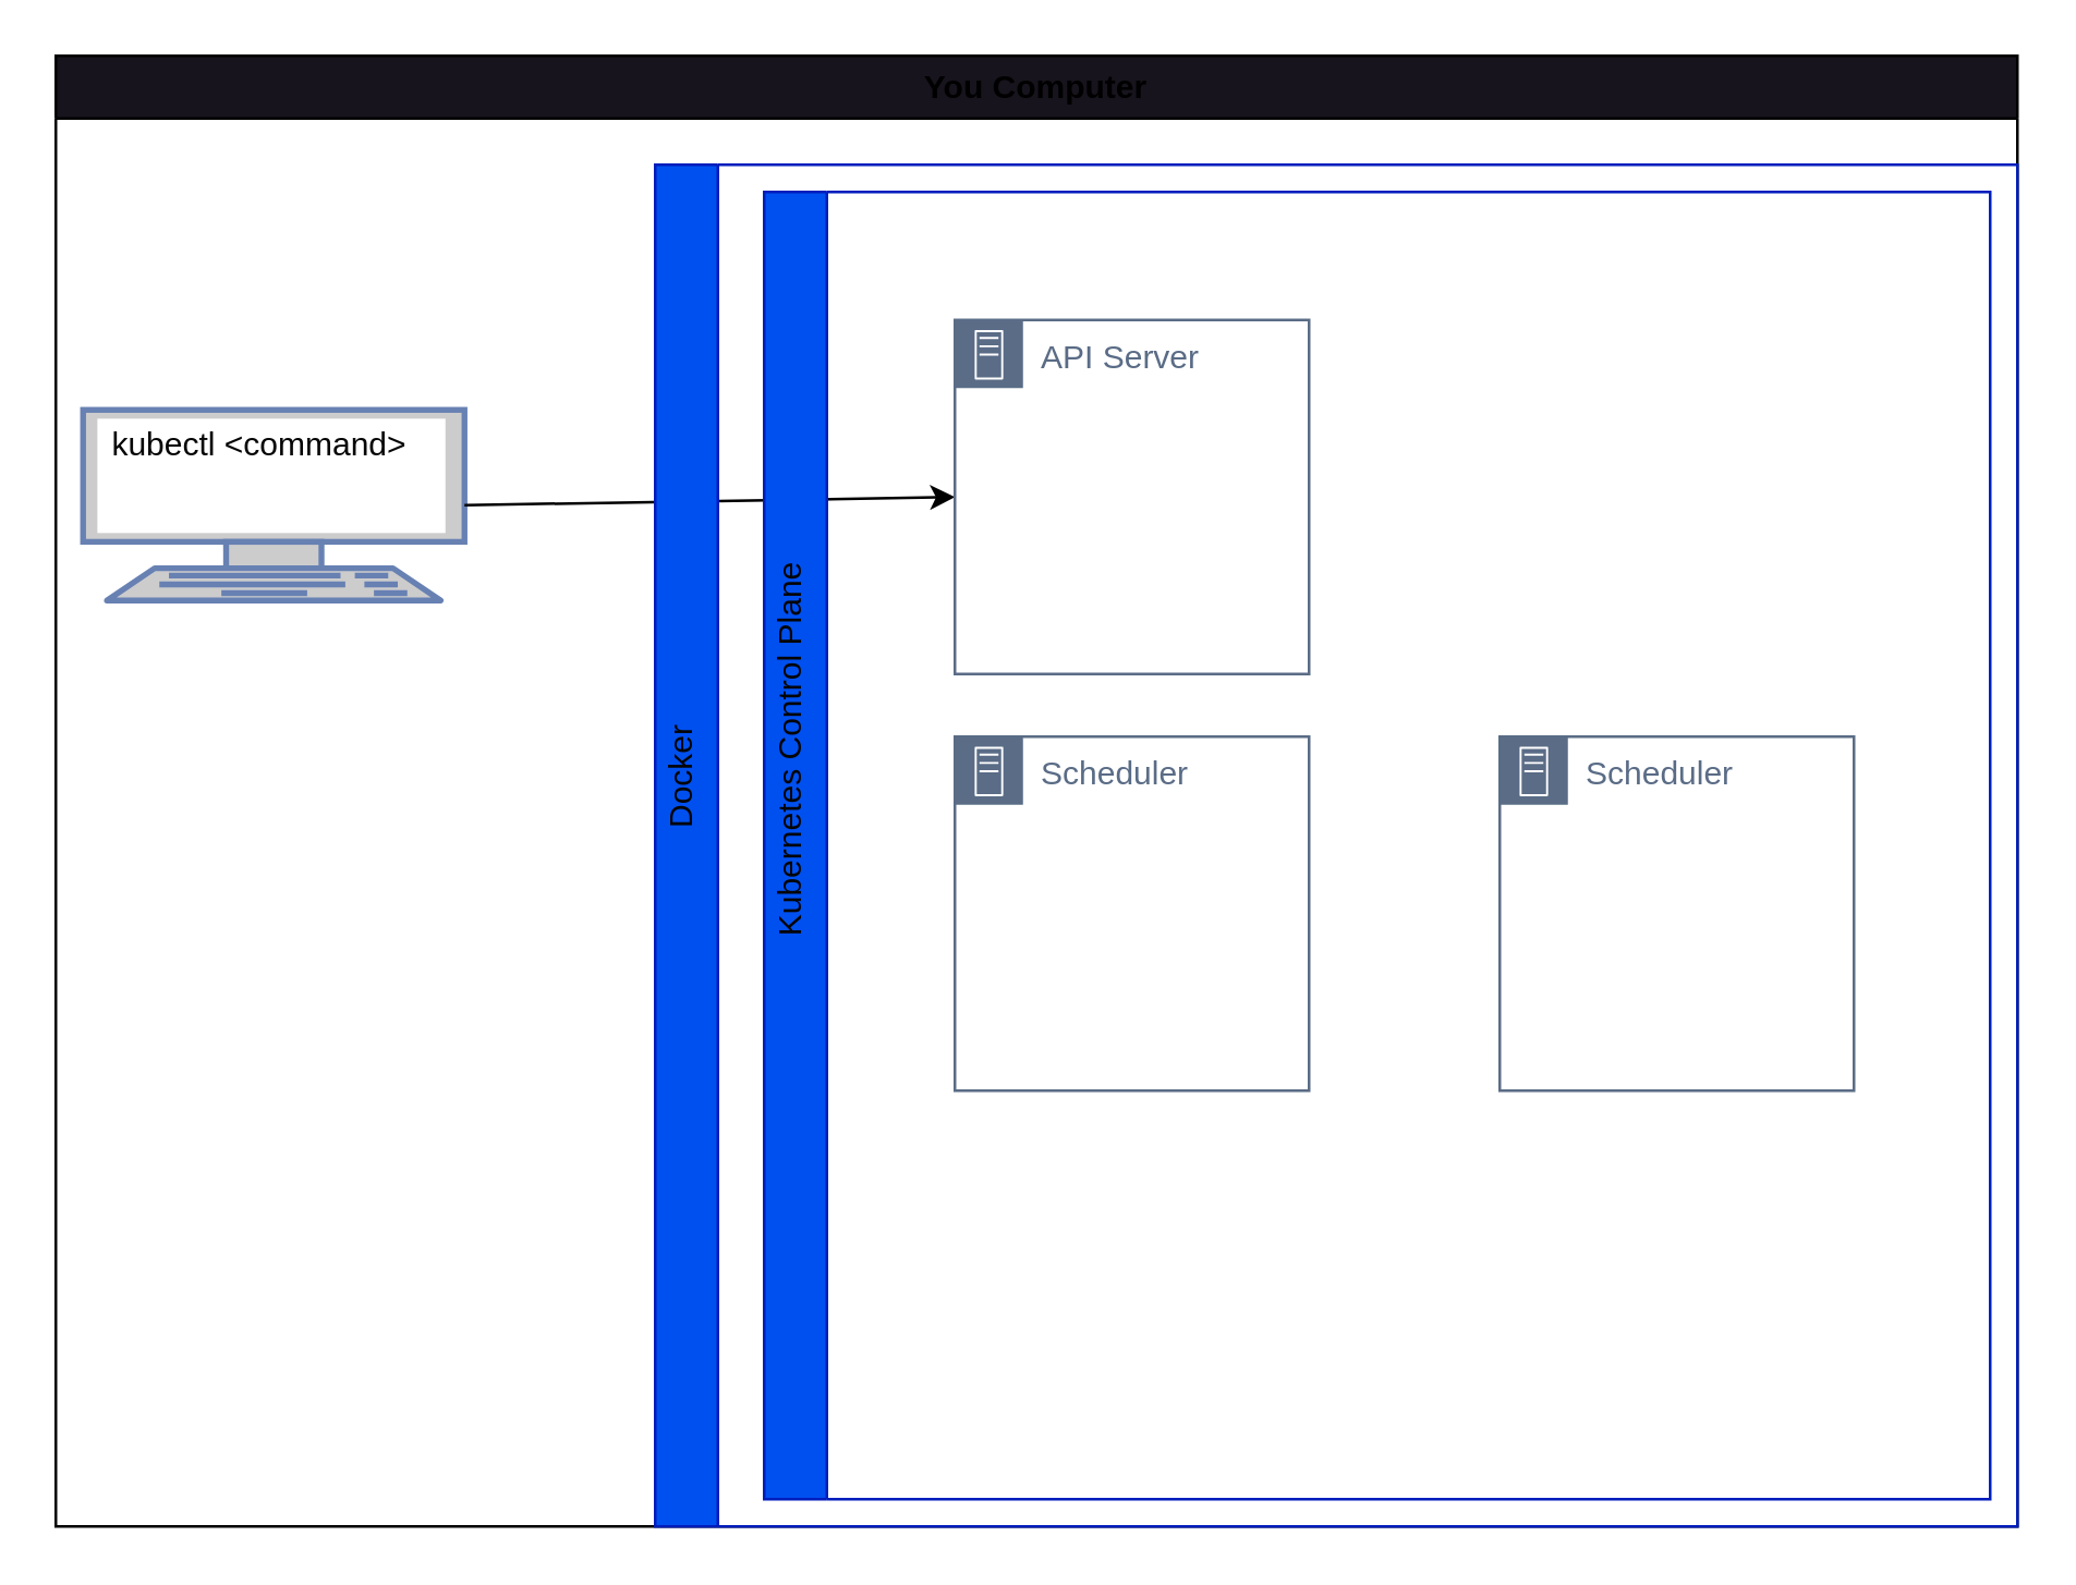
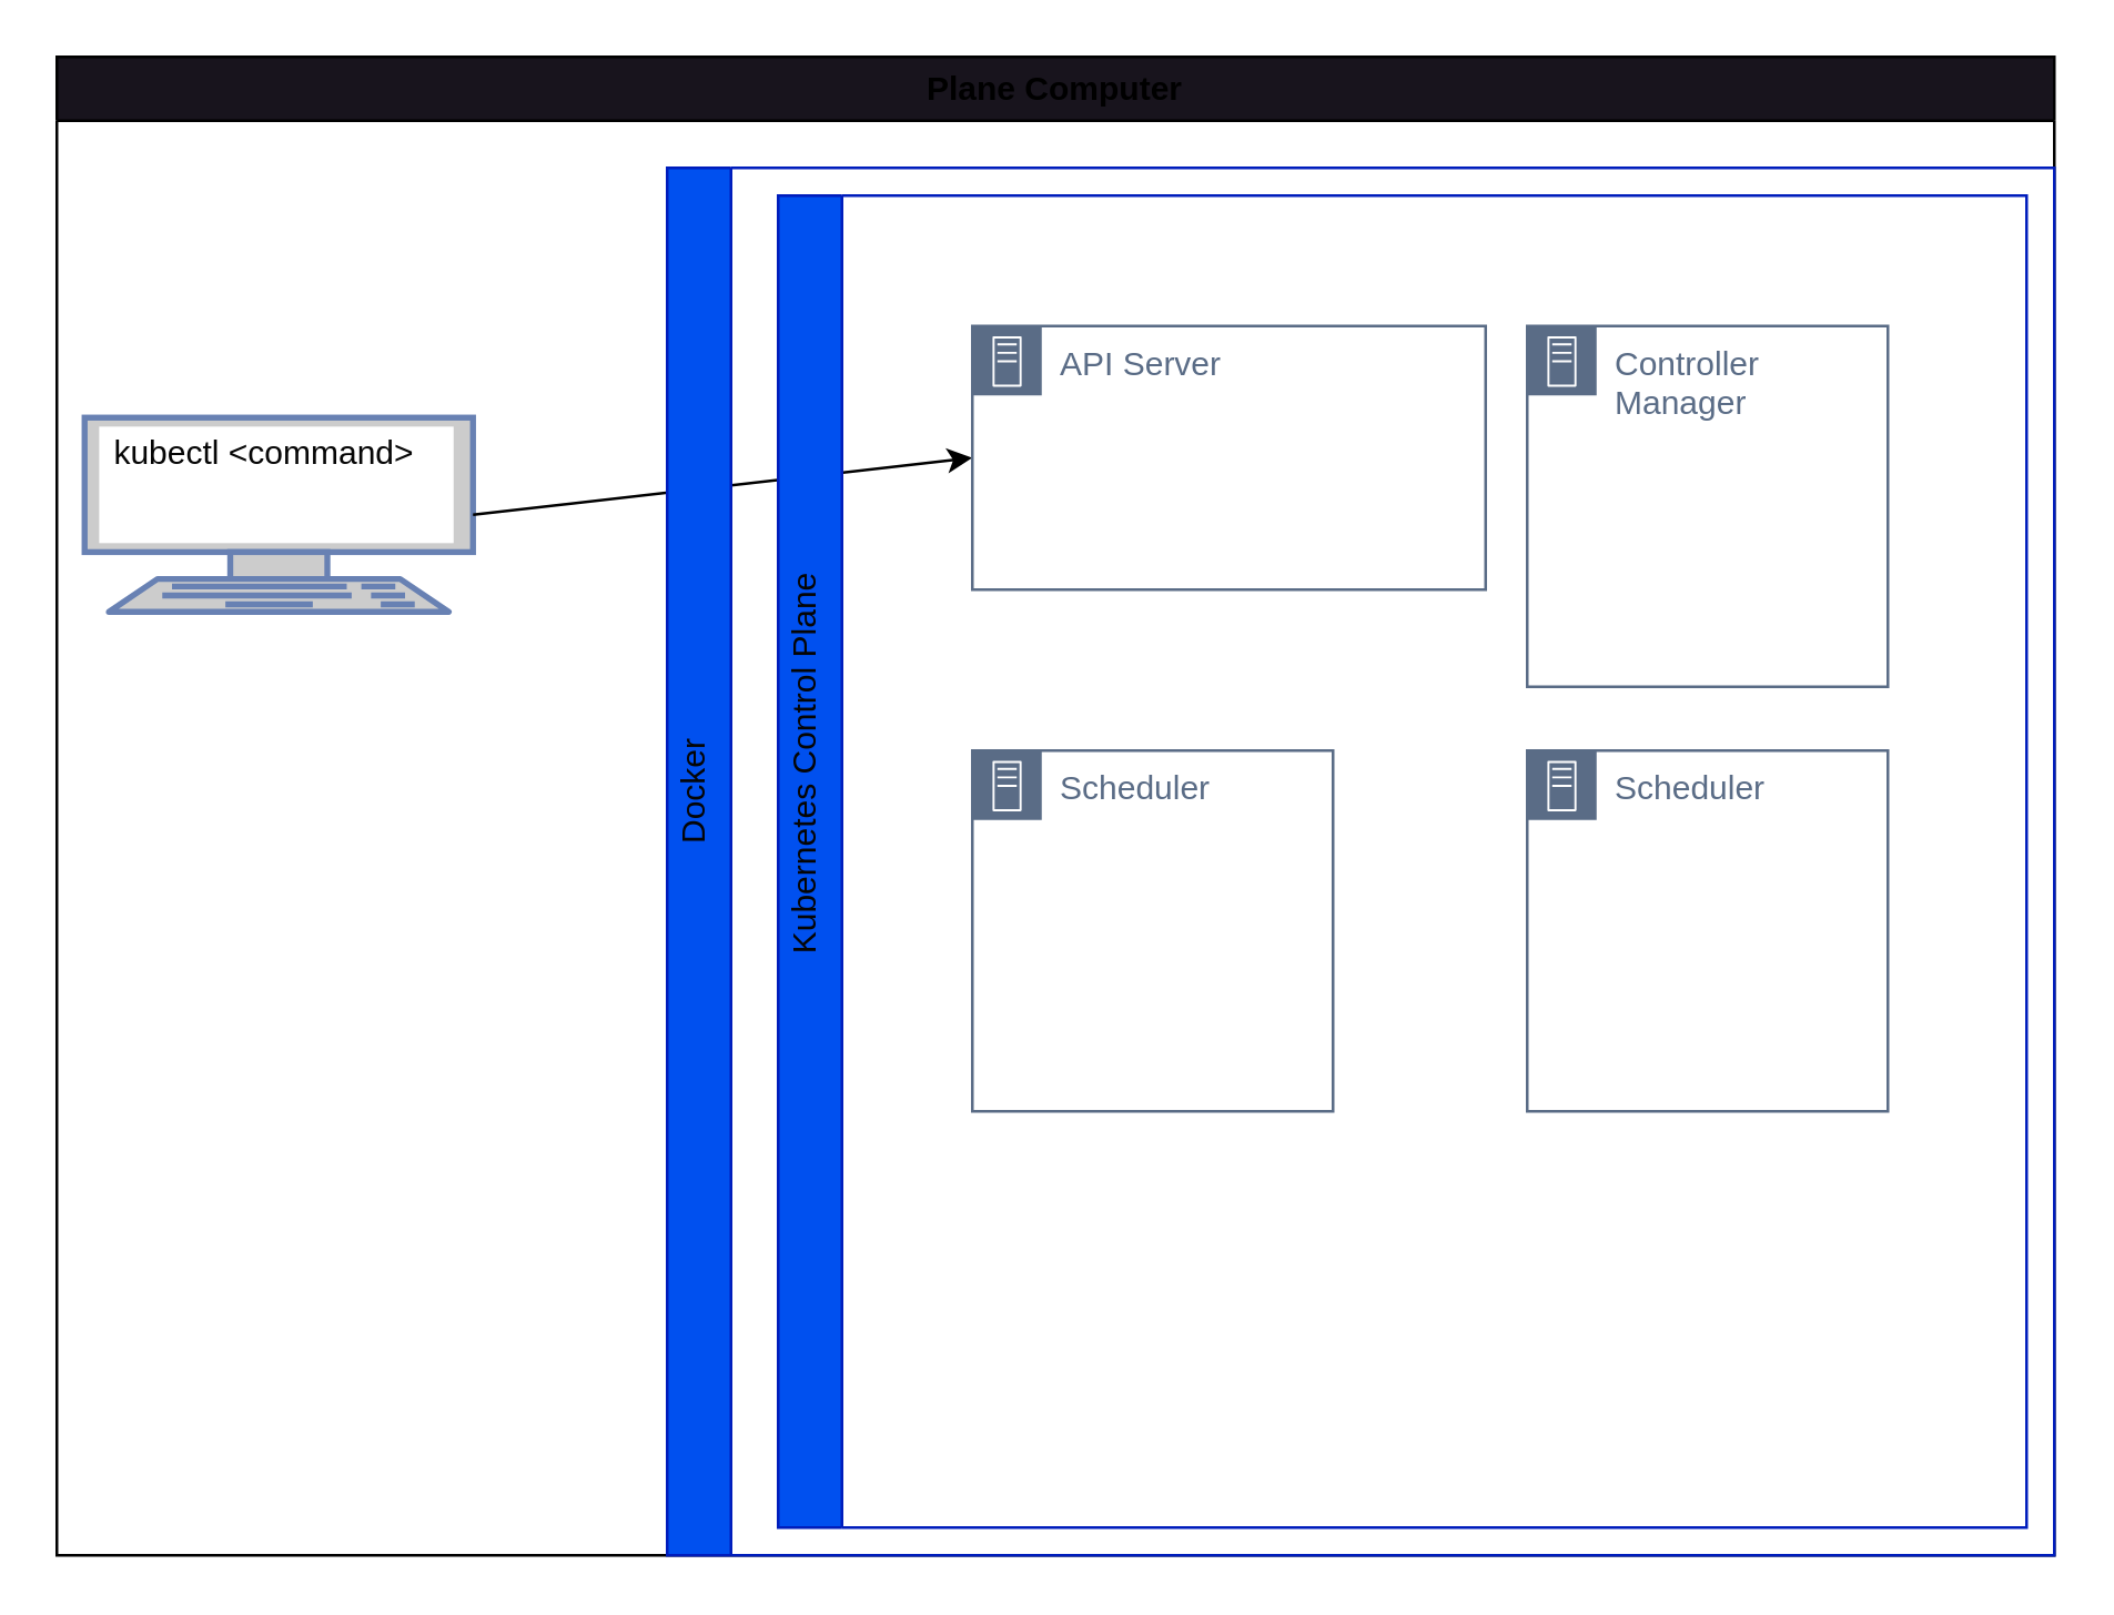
  <mxCell id="0" />
  <mxCell id="1" parent="0" />
- <mxCell id="2" value="You Computer" style="swimlane;whiteSpace=wrap;html=1;fillColor=#18141D;" vertex="1" parent="1"><mxGeometry x="20" y="20" width="720" height="540" as="geometry" /></mxCell>
+ <mxCell id="2" value="Plane Computer" style="swimlane;whiteSpace=wrap;html=1;fillColor=#18141D;" vertex="1" parent="1"><mxGeometry x="20" y="20" width="720" height="540" as="geometry" /></mxCell>
  <mxCell id="3" value="" style="group" vertex="1" connectable="0" parent="2"><mxGeometry x="10" y="120" width="140" height="80" as="geometry" /></mxCell>
  <mxCell id="4" value="" style="fontColor=#0066CC;verticalAlign=top;verticalLabelPosition=bottom;labelPosition=center;align=center;html=1;outlineConnect=0;fillColor=#CCCCCC;strokeColor=#6881B3;gradientColor=none;gradientDirection=north;strokeWidth=2;shape=mxgraph.networks.terminal;" vertex="1" parent="3"><mxGeometry y="10" width="140" height="70" as="geometry" /></mxCell>
  <mxCell id="5" value="&lt;font color=&quot;#050505&quot;&gt;kubectl &amp;lt;command&amp;gt;&lt;/font&gt;" style="text;html=1;strokeColor=none;fillColor=none;align=center;verticalAlign=middle;whiteSpace=wrap;rounded=0;" vertex="1" parent="3"><mxGeometry width="130" height="45" as="geometry" /></mxCell>
  <mxCell id="6" style="edgeStyle=none;html=1;exitX=1;exitY=0.5;exitDx=0;exitDy=0;exitPerimeter=0;entryX=0;entryY=0.5;entryDx=0;entryDy=0;fontColor=#050505;" edge="1" parent="2" source="4" target="12"><mxGeometry relative="1" as="geometry" /></mxCell>
  <mxCell id="7" value="" style="swimlane;horizontal=0;whiteSpace=wrap;html=1;fontColor=#ffffff;fillColor=#0050ef;strokeColor=#001DBC;" vertex="1" parent="2"><mxGeometry x="220" y="40" width="500" height="500" as="geometry" /></mxCell>
  <mxCell id="8" value="Docker" style="text;html=1;strokeColor=none;fillColor=none;align=center;verticalAlign=middle;whiteSpace=wrap;rounded=0;fontColor=#050505;rotation=-90;" vertex="1" parent="7"><mxGeometry x="-20" y="210" width="60" height="30" as="geometry" /></mxCell>
  <mxCell id="9" value="" style="swimlane;horizontal=0;whiteSpace=wrap;html=1;fontColor=#ffffff;fillColor=#0050ef;strokeColor=#001DBC;" vertex="1" parent="7"><mxGeometry x="40" y="10" width="450" height="480" as="geometry" /></mxCell>
+ <mxCell id="10" value="Controller Manager" style="points=[[0,0],[0.25,0],[0.5,0],[0.75,0],[1,0],[1,0.25],[1,0.5],[1,0.75],[1,1],[0.75,1],[0.5,1],[0.25,1],[0,1],[0,0.75],[0,0.5],[0,0.25]];outlineConnect=0;gradientColor=none;html=1;whiteSpace=wrap;fontSize=12;fontStyle=0;container=1;pointerEvents=0;collapsible=0;recursiveResize=0;shape=mxgraph.aws4.group;grIcon=mxgraph.aws4.group_on_premise;strokeColor=#5A6C86;fillColor=none;verticalAlign=top;align=left;spacingLeft=30;fontColor=#5A6C86;dashed=0;" vertex="1" parent="9"><mxGeometry x="270" y="47" width="130" height="130" as="geometry" /></mxCell>
  <mxCell id="11" value="Kubernetes Control Plane" style="text;html=1;strokeColor=none;fillColor=none;align=center;verticalAlign=middle;whiteSpace=wrap;rounded=0;fontColor=#050505;rotation=-90;" vertex="1" parent="9"><mxGeometry x="-90" y="190" width="200" height="30" as="geometry" /></mxCell>
- <mxCell id="12" value="API Server&lt;br&gt;" style="points=[[0,0],[0.25,0],[0.5,0],[0.75,0],[1,0],[1,0.25],[1,0.5],[1,0.75],[1,1],[0.75,1],[0.5,1],[0.25,1],[0,1],[0,0.75],[0,0.5],[0,0.25]];outlineConnect=0;gradientColor=none;html=1;whiteSpace=wrap;fontSize=12;fontStyle=0;container=1;pointerEvents=0;collapsible=0;recursiveResize=0;shape=mxgraph.aws4.group;grIcon=mxgraph.aws4.group_on_premise;strokeColor=#5A6C86;fillColor=none;verticalAlign=top;align=left;spacingLeft=30;fontColor=#5A6C86;dashed=0;" vertex="1" parent="9"><mxGeometry x="70" y="47" width="130" height="130" as="geometry" /></mxCell>
+ <mxCell id="12" value="API Server&lt;br&gt;" style="points=[[0,0],[0.25,0],[0.5,0],[0.75,0],[1,0],[1,0.25],[1,0.5],[1,0.75],[1,1],[0.75,1],[0.5,1],[0.25,1],[0,1],[0,0.75],[0,0.5],[0,0.25]];outlineConnect=0;gradientColor=none;html=1;whiteSpace=wrap;fontSize=12;fontStyle=0;container=1;pointerEvents=0;collapsible=0;recursiveResize=0;shape=mxgraph.aws4.group;grIcon=mxgraph.aws4.group_on_premise;strokeColor=#5A6C86;fillColor=none;verticalAlign=top;align=left;spacingLeft=30;fontColor=#5A6C86;dashed=0;" vertex="1" parent="9"><mxGeometry x="70" y="47" width="185" height="95" as="geometry" /></mxCell>
  <mxCell id="13" value="Scheduler" style="points=[[0,0],[0.25,0],[0.5,0],[0.75,0],[1,0],[1,0.25],[1,0.5],[1,0.75],[1,1],[0.75,1],[0.5,1],[0.25,1],[0,1],[0,0.75],[0,0.5],[0,0.25]];outlineConnect=0;gradientColor=none;html=1;whiteSpace=wrap;fontSize=12;fontStyle=0;container=1;pointerEvents=0;collapsible=0;recursiveResize=0;shape=mxgraph.aws4.group;grIcon=mxgraph.aws4.group_on_premise;strokeColor=#5A6C86;fillColor=none;verticalAlign=top;align=left;spacingLeft=30;fontColor=#5A6C86;dashed=0;" vertex="1" parent="9"><mxGeometry x="70" y="200" width="130" height="130" as="geometry" /></mxCell>
  <mxCell id="14" value="Scheduler" style="points=[[0,0],[0.25,0],[0.5,0],[0.75,0],[1,0],[1,0.25],[1,0.5],[1,0.75],[1,1],[0.75,1],[0.5,1],[0.25,1],[0,1],[0,0.75],[0,0.5],[0,0.25]];outlineConnect=0;gradientColor=none;html=1;whiteSpace=wrap;fontSize=12;fontStyle=0;container=1;pointerEvents=0;collapsible=0;recursiveResize=0;shape=mxgraph.aws4.group;grIcon=mxgraph.aws4.group_on_premise;strokeColor=#5A6C86;fillColor=none;verticalAlign=top;align=left;spacingLeft=30;fontColor=#5A6C86;dashed=0;" vertex="1" parent="9"><mxGeometry x="270" y="200" width="130" height="130" as="geometry" /></mxCell>
